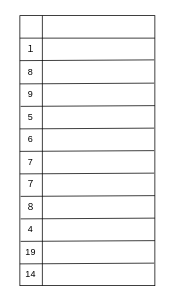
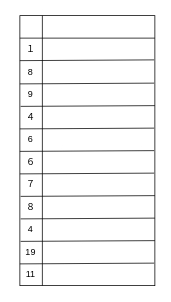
  <mxCell id="0" />
  <mxCell id="1" parent="0" />
  <mxCell id="2" value="" style="shape=internalStorage;whiteSpace=wrap;html=1;backgroundOutline=1;dx=30;dy=30;" vertex="1" parent="1"><mxGeometry x="26" y="20" width="180" height="360" as="geometry" /></mxCell>
  <mxCell id="3" value="" style="endArrow=none;html=1;rounded=0;entryX=0.997;entryY=0.183;entryDx=0;entryDy=0;entryPerimeter=0;" edge="1" parent="1"><mxGeometry width="50" height="50" relative="1" as="geometry"><mxPoint x="27" y="141" as="sourcePoint" /><mxPoint x="206" y="140" as="targetPoint" /></mxGeometry></mxCell>
  <mxCell id="4" value="" style="endArrow=none;html=1;rounded=0;entryX=0.997;entryY=0.183;entryDx=0;entryDy=0;entryPerimeter=0;" edge="1" parent="1"><mxGeometry width="50" height="50" relative="1" as="geometry"><mxPoint x="26" y="111" as="sourcePoint" /><mxPoint x="205" y="110" as="targetPoint" /></mxGeometry></mxCell>
  <mxCell id="5" value="" style="endArrow=none;html=1;rounded=0;entryX=0.997;entryY=0.183;entryDx=0;entryDy=0;entryPerimeter=0;" edge="1" parent="1"><mxGeometry width="50" height="50" relative="1" as="geometry"><mxPoint x="26" y="231" as="sourcePoint" /><mxPoint x="205" y="230" as="targetPoint" /></mxGeometry></mxCell>
  <mxCell id="6" value="" style="endArrow=none;html=1;rounded=0;entryX=0.997;entryY=0.183;entryDx=0;entryDy=0;entryPerimeter=0;" edge="1" parent="1"><mxGeometry width="50" height="50" relative="1" as="geometry"><mxPoint x="26" y="171" as="sourcePoint" /><mxPoint x="205" y="170" as="targetPoint" /></mxGeometry></mxCell>
  <mxCell id="7" value="" style="endArrow=none;html=1;rounded=0;entryX=0.997;entryY=0.183;entryDx=0;entryDy=0;entryPerimeter=0;" edge="1" parent="1"><mxGeometry width="50" height="50" relative="1" as="geometry"><mxPoint x="26" y="201" as="sourcePoint" /><mxPoint x="205" y="200" as="targetPoint" /></mxGeometry></mxCell>
  <mxCell id="8" value="" style="endArrow=none;html=1;rounded=0;entryX=0.997;entryY=0.183;entryDx=0;entryDy=0;entryPerimeter=0;" edge="1" parent="1"><mxGeometry width="50" height="50" relative="1" as="geometry"><mxPoint x="27" y="291" as="sourcePoint" /><mxPoint x="206" y="290" as="targetPoint" /></mxGeometry></mxCell>
  <mxCell id="9" value="" style="endArrow=none;html=1;rounded=0;entryX=0.997;entryY=0.183;entryDx=0;entryDy=0;entryPerimeter=0;" edge="1" parent="1"><mxGeometry width="50" height="50" relative="1" as="geometry"><mxPoint x="27" y="261" as="sourcePoint" /><mxPoint x="206" y="260" as="targetPoint" /></mxGeometry></mxCell>
  <mxCell id="10" value="" style="endArrow=none;html=1;rounded=0;entryX=0.997;entryY=0.183;entryDx=0;entryDy=0;entryPerimeter=0;" edge="1" parent="1"><mxGeometry width="50" height="50" relative="1" as="geometry"><mxPoint x="27" y="321" as="sourcePoint" /><mxPoint x="206" y="320" as="targetPoint" /></mxGeometry></mxCell>
  <mxCell id="11" value="１" style="text;html=1;align=center;verticalAlign=middle;resizable=0;points=[];autosize=1;strokeColor=none;fillColor=none;" vertex="1" parent="1"><mxGeometry x="20" y="50" width="40" height="30" as="geometry" /></mxCell>
  <mxCell id="12" value="8" style="text;html=1;align=center;verticalAlign=middle;resizable=0;points=[];autosize=1;strokeColor=none;fillColor=none;" vertex="1" parent="1"><mxGeometry x="20" y="80" width="40" height="30" as="geometry" /></mxCell>
  <mxCell id="13" value="9" style="text;html=1;align=center;verticalAlign=middle;resizable=0;points=[];autosize=1;strokeColor=none;fillColor=none;" vertex="1" parent="1"><mxGeometry x="20" y="110" width="40" height="30" as="geometry" /></mxCell>
- <mxCell id="14" value="5" style="text;html=1;align=center;verticalAlign=middle;resizable=0;points=[];autosize=1;strokeColor=none;fillColor=none;" vertex="1" parent="1"><mxGeometry x="20" y="140" width="40" height="30" as="geometry" /></mxCell>
+ <mxCell id="14" value="４" style="text;html=1;align=center;verticalAlign=middle;resizable=0;points=[];autosize=1;strokeColor=none;fillColor=none;" vertex="1" parent="1"><mxGeometry x="20" y="140" width="40" height="30" as="geometry" /></mxCell>
  <mxCell id="15" value="6" style="text;html=1;align=center;verticalAlign=middle;resizable=0;points=[];autosize=1;strokeColor=none;fillColor=none;" vertex="1" parent="1"><mxGeometry x="20" y="170" width="40" height="30" as="geometry" /></mxCell>
- <mxCell id="16" value="7" style="text;html=1;align=center;verticalAlign=middle;resizable=0;points=[];autosize=1;strokeColor=none;fillColor=none;" vertex="1" parent="1"><mxGeometry x="20" y="200" width="40" height="30" as="geometry" /></mxCell>
+ <mxCell id="16" value="６" style="text;html=1;align=center;verticalAlign=middle;resizable=0;points=[];autosize=1;strokeColor=none;fillColor=none;" vertex="1" parent="1"><mxGeometry x="20" y="200" width="40" height="30" as="geometry" /></mxCell>
  <mxCell id="17" value="７" style="text;html=1;align=center;verticalAlign=middle;resizable=0;points=[];autosize=1;strokeColor=none;fillColor=none;" vertex="1" parent="1"><mxGeometry x="20" y="230" width="40" height="30" as="geometry" /></mxCell>
  <mxCell id="18" value="８" style="text;html=1;align=center;verticalAlign=middle;resizable=0;points=[];autosize=1;strokeColor=none;fillColor=none;" vertex="1" parent="1"><mxGeometry x="20" y="260" width="40" height="30" as="geometry" /></mxCell>
  <mxCell id="19" value="4" style="text;html=1;align=center;verticalAlign=middle;resizable=0;points=[];autosize=1;strokeColor=none;fillColor=none;" vertex="1" parent="1"><mxGeometry x="20" y="290" width="40" height="30" as="geometry" /></mxCell>
  <mxCell id="20" value="" style="endArrow=none;html=1;rounded=0;entryX=0.997;entryY=0.183;entryDx=0;entryDy=0;entryPerimeter=0;" edge="1" parent="1"><mxGeometry width="50" height="50" relative="1" as="geometry"><mxPoint x="26" y="351" as="sourcePoint" /><mxPoint x="205" y="350" as="targetPoint" /></mxGeometry></mxCell>
  <mxCell id="21" value="19" style="text;html=1;align=center;verticalAlign=middle;resizable=0;points=[];autosize=1;strokeColor=none;fillColor=none;" vertex="1" parent="1"><mxGeometry x="20" y="320" width="40" height="30" as="geometry" /></mxCell>
- <mxCell id="22" value="14" style="text;html=1;align=center;verticalAlign=middle;resizable=0;points=[];autosize=1;strokeColor=none;fillColor=none;" vertex="1" parent="1"><mxGeometry x="20" y="350" width="40" height="30" as="geometry" /></mxCell>
+ <mxCell id="22" value="11" style="text;html=1;align=center;verticalAlign=middle;resizable=0;points=[];autosize=1;strokeColor=none;fillColor=none;" vertex="1" parent="1"><mxGeometry x="20" y="350" width="40" height="30" as="geometry" /></mxCell>
  <mxCell id="23" value="" style="endArrow=none;html=1;rounded=0;entryX=0.997;entryY=0.183;entryDx=0;entryDy=0;entryPerimeter=0;" edge="1" parent="1"><mxGeometry width="50" height="50" relative="1" as="geometry"><mxPoint x="26" y="80" as="sourcePoint" /><mxPoint x="205" y="79" as="targetPoint" /></mxGeometry></mxCell>
